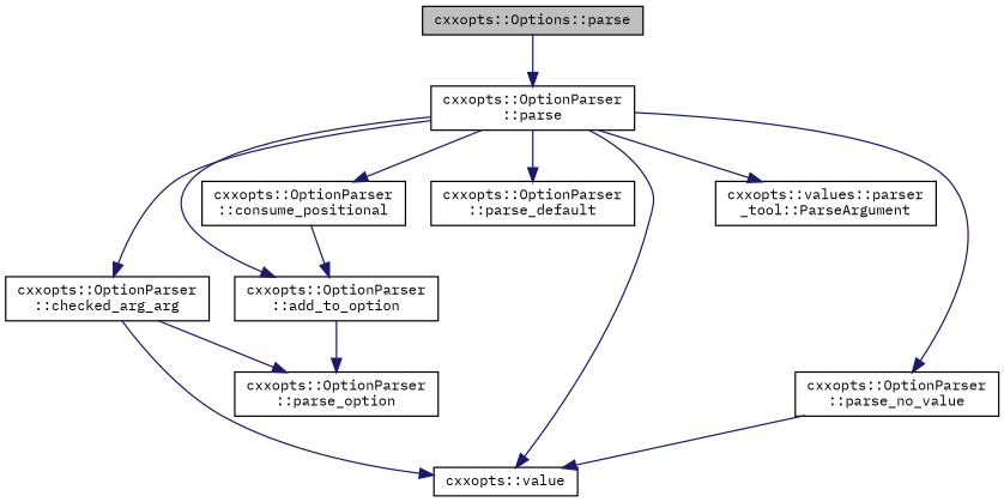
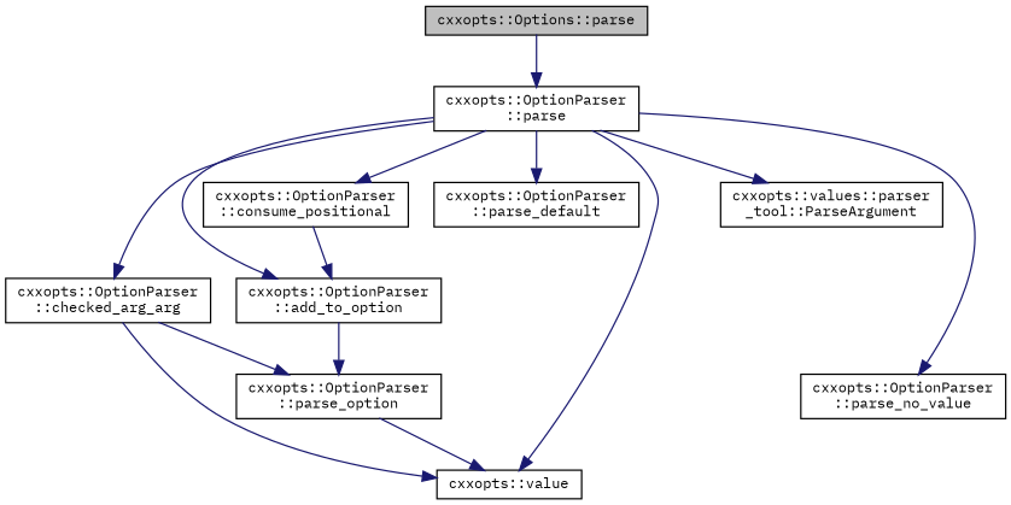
  digraph {
    fontname="IBM Plex Mono"
    rankdir=TB
    node [color=black fillcolor=white fontname="IBM Plex Mono" fontsize=10 shape=record style=filled]
    edge [color=midnightblue fontname="IBM Plex Mono" fontsize=10 labelfontname=Helvetica labelfontsize=10 style=solid]
    n1 [fillcolor=grey75 fontcolor=black height=0.2 label="cxxopts::Options::parse" width=0.4]
    n2 [height=0.2 label="cxxopts::OptionParser\l::parse" width=0.4]
    n3 [height=0.2 label="cxxopts::OptionParser\l::checked_arg_arg" width=0.4]
    n4 [height=0.2 label="cxxopts::value" width=0.4]
    n5 [height=0.2 label="cxxopts::OptionParser\l::consume_positional" width=0.4]
    n6 [height=0.2 label="cxxopts::OptionParser\l::parse_default" width=0.4]
    n7 [height=0.2 label="cxxopts::OptionParser\l::parse_no_value" width=0.4]
    n8 [height=0.2 label="cxxopts::values::parser\l_tool::ParseArgument" width=0.4]
    n9 [height=0.2 label="cxxopts::OptionParser\l::add_to_option" width=0.4]
    n10 [height=0.2 label="cxxopts::OptionParser\l::parse_option" width=0.4]
    n1 -> n2
    n2 -> n3
    n2 -> n4
    n2 -> n5
    n2 -> n6
    n2 -> n7
    n2 -> n8
    n2 -> n9
    n3 -> n4
    n3 -> n10
    n5 -> n9
    n9 -> n10
-   n7 -> n4
+   n10 -> n4
  }
